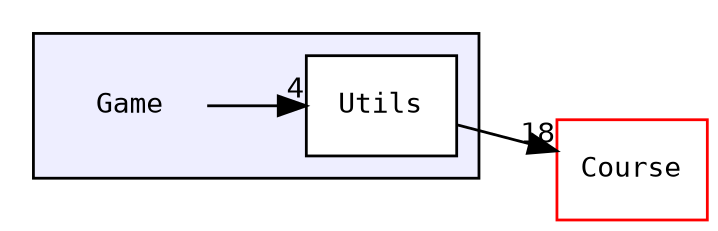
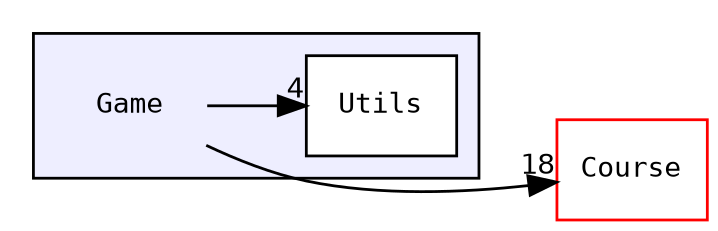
  digraph {
    compound=true
    fontname="DejaVu Sans Mono"
    rankdir=LR
    node [fontname="DejaVu Sans Mono" fontsize=10 shape=box fillcolor=white style=filled]
    edge [fontname="DejaVu Sans Mono" labeldistance=1.5 labelfontname=Helvetica labelfontsize=10]
    n1 [label=Game shape=plaintext fillcolor="" style=""]
    n2 [color=black label=Utils]
    n3 [color=red label=Course]
    subgraph cluster_1 {
      bgcolor="#eeeeff"
      pencolor=black
      n1
      n2
    }
    n1 -> n2 [headlabel=4]
-   n2 -> n3 [headlabel=18]
+   n1 -> n3 [headlabel=18]
  }
